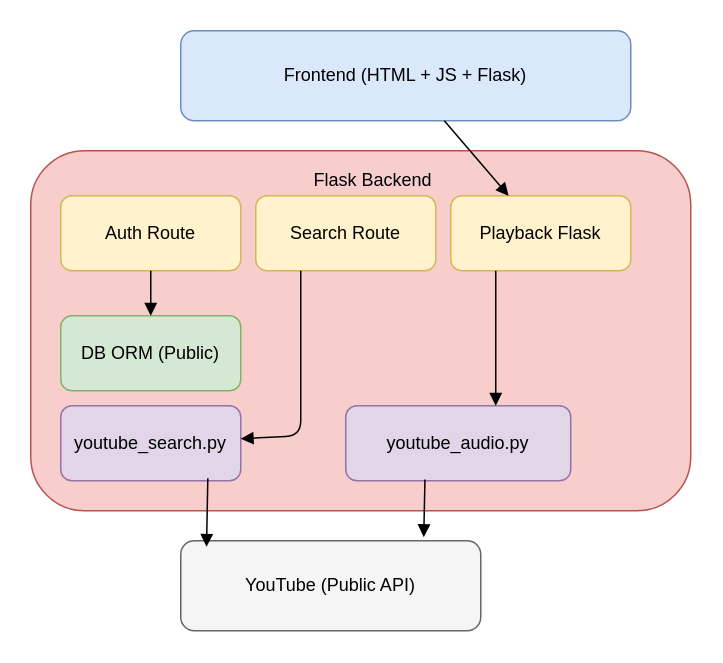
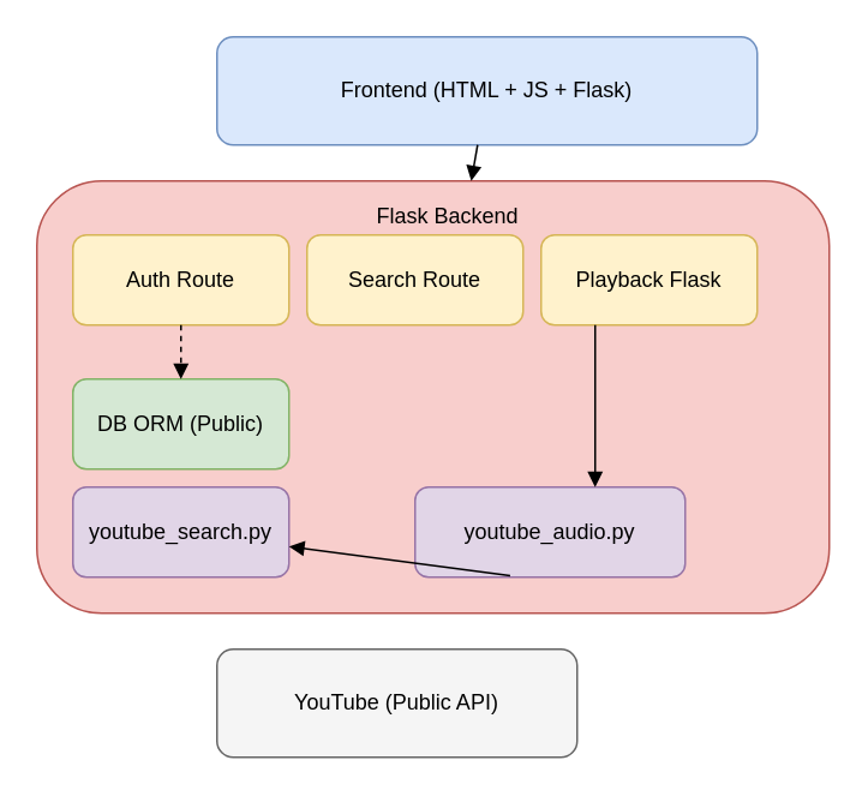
  <mxCell id="0" />
  <mxCell id="1" parent="0" />
  <mxCell id="2" value="Frontend (HTML + JS + Flask)" style="shape=rectangle;whiteSpace=wrap;rounded=1;fillColor=#dae8fc;strokeColor=#6c8ebf;" parent="1" vertex="1"><mxGeometry x="120" y="20" width="300" height="60" as="geometry" /></mxCell>
  <mxCell id="3" value="     Flask Backend&#10;&#10;&#10;&#10;&#10;&#10;&#10;&#10;&#10;&#10;&#10;&#10;&#10;&#10;" style="shape=rectangle;whiteSpace=wrap;rounded=1;fillColor=#f8cecc;strokeColor=#b85450;" parent="1" vertex="1"><mxGeometry x="20" y="100" width="440" height="240" as="geometry" /></mxCell>
  <mxCell id="4" value="Auth Route" style="shape=rectangle;whiteSpace=wrap;rounded=1;fillColor=#fff2cc;strokeColor=#d6b656;" parent="1" vertex="1"><mxGeometry x="40" y="130" width="120" height="50" as="geometry" /></mxCell>
  <mxCell id="5" value="Search Route" style="shape=rectangle;whiteSpace=wrap;rounded=1;fillColor=#fff2cc;strokeColor=#d6b656;" parent="1" vertex="1"><mxGeometry x="170" y="130" width="120" height="50" as="geometry" /></mxCell>
  <mxCell id="6" value="Playback Flask" style="shape=rectangle;whiteSpace=wrap;rounded=1;fillColor=#fff2cc;strokeColor=#d6b656;" parent="1" vertex="1"><mxGeometry x="300" y="130" width="120" height="50" as="geometry" /></mxCell>
  <mxCell id="7" value="DB ORM (Public)" style="shape=rectangle;whiteSpace=wrap;rounded=1;fillColor=#d5e8d4;strokeColor=#82b366;" parent="1" vertex="1"><mxGeometry x="40" y="210" width="120" height="50" as="geometry" /></mxCell>
  <mxCell id="8" value="youtube_search.py" style="shape=rectangle;whiteSpace=wrap;rounded=1;fillColor=#e1d5e7;strokeColor=#9673a6;" parent="1" vertex="1"><mxGeometry x="40" y="270" width="120" height="50" as="geometry" /></mxCell>
  <mxCell id="9" value="youtube_audio.py" style="shape=rectangle;whiteSpace=wrap;rounded=1;fillColor=#e1d5e7;strokeColor=#9673a6;" parent="1" vertex="1"><mxGeometry x="230" y="270" width="150" height="50" as="geometry" /></mxCell>
  <mxCell id="10" value="YouTube (Public API)" style="shape=rectangle;whiteSpace=wrap;rounded=1;fillColor=#f5f5f5;strokeColor=#666666;" parent="1" vertex="1"><mxGeometry x="120" y="360" width="200" height="60" as="geometry" /></mxCell>
- <mxCell id="11" style="endArrow=block;endFill=1;" parent="1" source="2" target="6" edge="1"><mxGeometry relative="1" as="geometry" /></mxCell>
- <mxCell id="12" style="endArrow=block;endFill=1;" parent="1" source="4" target="7" edge="1"><mxGeometry relative="1" as="geometry" /></mxCell>
- <mxCell id="13" style="endArrow=block;endFill=1;exitX=0.25;exitY=1;exitDx=0;exitDy=0;" parent="1" source="5" target="8" edge="1"><mxGeometry relative="1" as="geometry"><Array as="points"><mxPoint x="200" y="290" /></Array></mxGeometry></mxCell>
+ <mxCell id="11" style="endArrow=block;endFill=1;" parent="1" source="2" target="3" edge="1"><mxGeometry relative="1" as="geometry" /></mxCell>
+ <mxCell id="12" style="endArrow=block;endFill=1;dashed=1;" parent="1" source="4" target="7" edge="1"><mxGeometry relative="1" as="geometry" /></mxCell>
  <mxCell id="14" style="endArrow=block;endFill=1;exitX=0.25;exitY=1;exitDx=0;exitDy=0;" parent="1" source="6" edge="1"><mxGeometry relative="1" as="geometry"><mxPoint x="343" y="180" as="sourcePoint" /><mxPoint x="330" y="270" as="targetPoint" /></mxGeometry></mxCell>
- <mxCell id="15" style="endArrow=block;endFill=1;exitX=0.817;exitY=0.968;exitDx=0;exitDy=0;exitPerimeter=0;entryX=0.086;entryY=0.067;entryDx=0;entryDy=0;entryPerimeter=0;" parent="1" source="8" target="10" edge="1"><mxGeometry relative="1" as="geometry"><mxPoint x="130" y="350" as="targetPoint" /></mxGeometry></mxCell>
- <mxCell id="16" style="endArrow=block;endFill=1;entryX=0.81;entryY=-0.04;entryDx=0;entryDy=0;entryPerimeter=0;exitX=0.352;exitY=0.984;exitDx=0;exitDy=0;exitPerimeter=0;" parent="1" source="9" target="10" edge="1"><mxGeometry relative="1" as="geometry" /></mxCell>
+ <mxCell id="16" style="endArrow=block;endFill=1;exitX=0.352;exitY=0.984;exitDx=0;exitDy=0;exitPerimeter=0;" parent="1" source="9" target="8" edge="1"><mxGeometry relative="1" as="geometry" /></mxCell>
